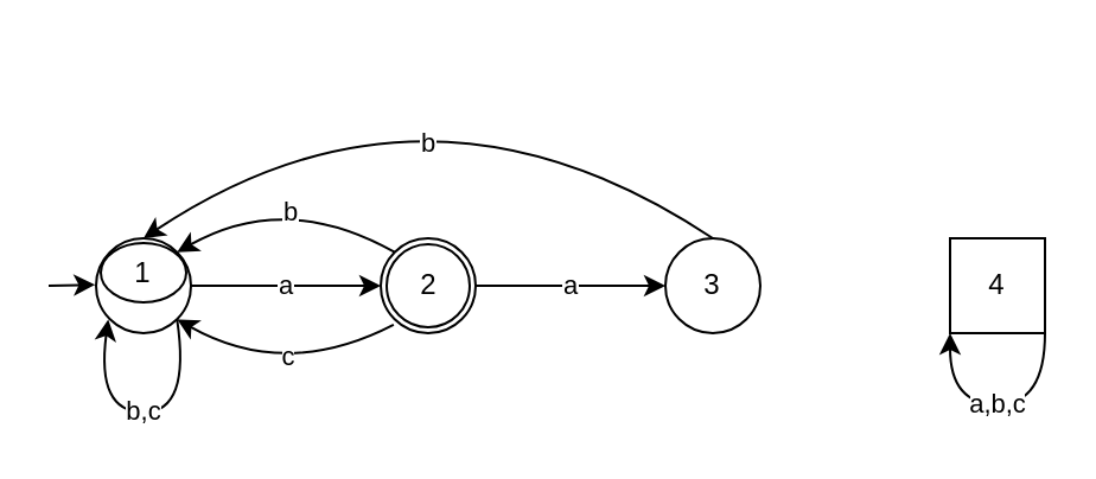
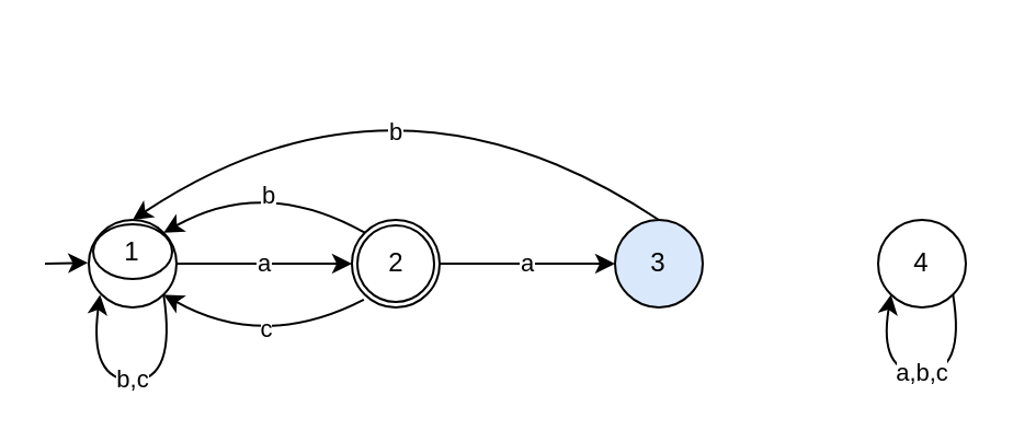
  <mxCell id="0" />
  <mxCell id="1" parent="0" />
  <mxCell id="2" value="a" style="edgeStyle=orthogonalEdgeStyle;rounded=0;orthogonalLoop=1;jettySize=auto;html=1;" parent="1" source="3" target="5" edge="1"><mxGeometry relative="1" as="geometry" /></mxCell>
  <mxCell id="3" value="" style="ellipse;whiteSpace=wrap;html=1;aspect=fixed;" parent="1" vertex="1"><mxGeometry x="40" y="100" width="40" height="40" as="geometry" /></mxCell>
  <mxCell id="4" value="a" style="edgeStyle=orthogonalEdgeStyle;rounded=0;orthogonalLoop=1;jettySize=auto;html=1;" parent="1" source="5" target="6" edge="1"><mxGeometry relative="1" as="geometry" /></mxCell>
  <mxCell id="5" value="" style="ellipse;whiteSpace=wrap;html=1;aspect=fixed;" parent="1" vertex="1"><mxGeometry x="160" y="100" width="40" height="40" as="geometry" /></mxCell>
- <mxCell id="6" value="3" style="ellipse;whiteSpace=wrap;html=1;aspect=fixed;" parent="1" vertex="1"><mxGeometry x="280" y="100" width="40" height="40" as="geometry" /></mxCell>
+ <mxCell id="6" value="3" style="ellipse;whiteSpace=wrap;html=1;aspect=fixed;fillColor=#dae8fc;" parent="1" vertex="1"><mxGeometry x="280" y="100" width="40" height="40" as="geometry" /></mxCell>
  <mxCell id="7" value="" style="endArrow=classic;html=1;strokeColor=none;curved=1;exitX=0.5;exitY=0;exitDx=0;exitDy=0;entryX=0.5;entryY=0;entryDx=0;entryDy=0;" parent="1" source="5" target="3" edge="1"><mxGeometry width="50" height="50" relative="1" as="geometry"><mxPoint x="200" y="80" as="sourcePoint" /><mxPoint x="250" y="30" as="targetPoint" /></mxGeometry></mxCell>
  <mxCell id="8" value="b" style="endArrow=classic;html=1;exitX=0;exitY=0;exitDx=0;exitDy=0;entryX=1;entryY=0;entryDx=0;entryDy=0;curved=1;" parent="1" source="5" target="3" edge="1"><mxGeometry x="0.05" y="9" width="50" height="50" relative="1" as="geometry"><mxPoint x="110" y="120" as="sourcePoint" /><mxPoint x="160" y="70" as="targetPoint" /><Array as="points"><mxPoint x="120" y="80" /></Array><mxPoint as="offset" /></mxGeometry></mxCell>
  <mxCell id="9" value="c" style="endArrow=classic;html=1;curved=1;entryX=1;entryY=1;entryDx=0;entryDy=0;exitX=0.136;exitY=0.911;exitDx=0;exitDy=0;exitPerimeter=0;" parent="1" target="3" edge="1" source="5"><mxGeometry x="0.05" y="-9" width="50" height="50" relative="1" as="geometry"><mxPoint x="180" y="140" as="sourcePoint" /><mxPoint x="70" y="110" as="targetPoint" /><Array as="points"><mxPoint x="120" y="160" /></Array><mxPoint as="offset" /></mxGeometry></mxCell>
  <mxCell id="10" value="b" style="endArrow=classic;html=1;exitX=0.5;exitY=0;exitDx=0;exitDy=0;entryX=0.5;entryY=0;entryDx=0;entryDy=0;curved=1;" parent="1" source="6" target="3" edge="1"><mxGeometry x="0.154" y="33" width="50" height="50" relative="1" as="geometry"><mxPoint x="120" y="160" as="sourcePoint" /><mxPoint x="170" y="110" as="targetPoint" /><Array as="points"><mxPoint x="180" y="20" /></Array><mxPoint as="offset" /></mxGeometry></mxCell>
  <mxCell id="11" value="1" style="ellipse;whiteSpace=wrap;html=1;aspect=fixed;" parent="1" vertex="1"><mxGeometry x="42" y="102" width="36" height="25" as="geometry" /></mxCell>
  <mxCell id="12" value="2" style="ellipse;whiteSpace=wrap;html=1;aspect=fixed;" parent="1" vertex="1"><mxGeometry x="162.5" y="102.5" width="35" height="35" as="geometry" /></mxCell>
  <mxCell id="13" value="" style="endArrow=classic;html=1;rounded=0;exitX=0.5;exitY=1;exitDx=0;exitDy=0;strokeColor=none;" parent="1" source="3" edge="1"><mxGeometry width="50" height="50" relative="1" as="geometry"><mxPoint x="10" y="200" as="sourcePoint" /><mxPoint x="60" y="180" as="targetPoint" /></mxGeometry></mxCell>
- <mxCell id="14" value="4" style="whiteSpace=wrap;html=1;aspect=fixed;rounded=0;" parent="1" vertex="1"><mxGeometry x="400" y="100" width="40" height="40" as="geometry" /></mxCell>
+ <mxCell id="14" value="4" style="ellipse;whiteSpace=wrap;html=1;aspect=fixed;" parent="1" vertex="1"><mxGeometry x="400" y="100" width="40" height="40" as="geometry" /></mxCell>
  <mxCell id="15" value="b,c" style="endArrow=classic;html=1;rounded=0;entryX=0.128;entryY=0.855;entryDx=0;entryDy=0;exitX=1;exitY=1;exitDx=0;exitDy=0;curved=1;entryPerimeter=0;" parent="1" source="3" target="3" edge="1"><mxGeometry width="50" height="50" relative="1" as="geometry"><mxPoint x="74.142" y="137.502" as="sourcePoint" /><mxPoint x="45.92" y="138.88" as="targetPoint" /><Array as="points"><mxPoint x="80" y="173.36" /><mxPoint x="40" y="173.36" /></Array></mxGeometry></mxCell>
  <mxCell id="16" value="a,b,c" style="endArrow=classic;html=1;rounded=0;entryX=0;entryY=1;entryDx=0;entryDy=0;exitX=1;exitY=1;exitDx=0;exitDy=0;curved=1;" parent="1" source="14" target="14" edge="1"><mxGeometry width="50" height="50" relative="1" as="geometry"><mxPoint x="440.002" y="111.718" as="sourcePoint" /><mxPoint x="410" y="170" as="targetPoint" /><Array as="points"><mxPoint x="440" y="170" /><mxPoint x="400" y="170" /></Array></mxGeometry></mxCell>
  <mxCell id="17" value="" style="endArrow=classic;html=1;rounded=0;entryX=-0.009;entryY=0.489;entryDx=0;entryDy=0;entryPerimeter=0;" edge="1" parent="1" target="3"><mxGeometry width="50" height="50" relative="1" as="geometry"><mxPoint x="20" y="120" as="sourcePoint" /><mxPoint x="40" y="119.64" as="targetPoint" /></mxGeometry></mxCell>
